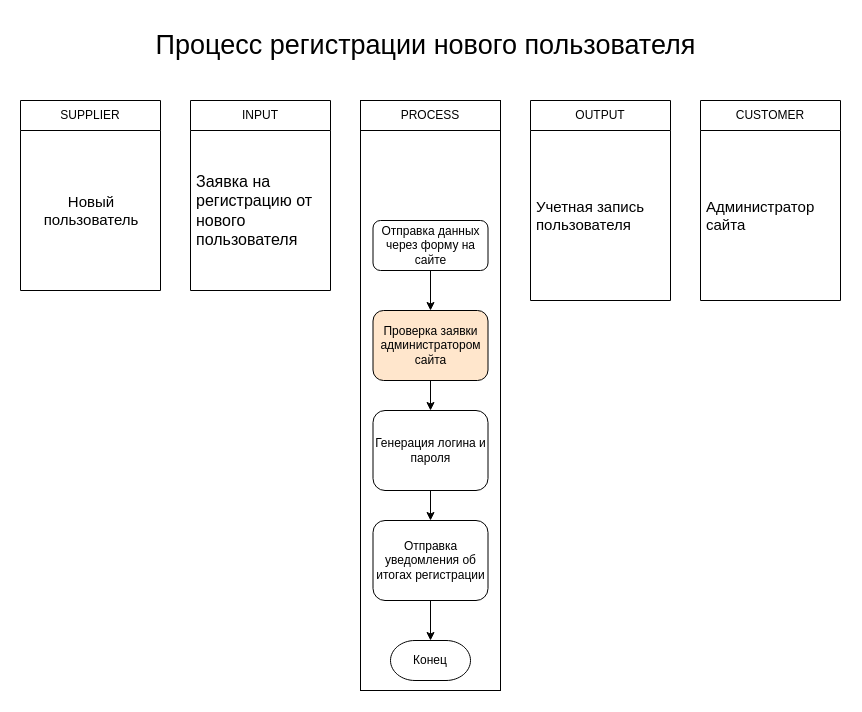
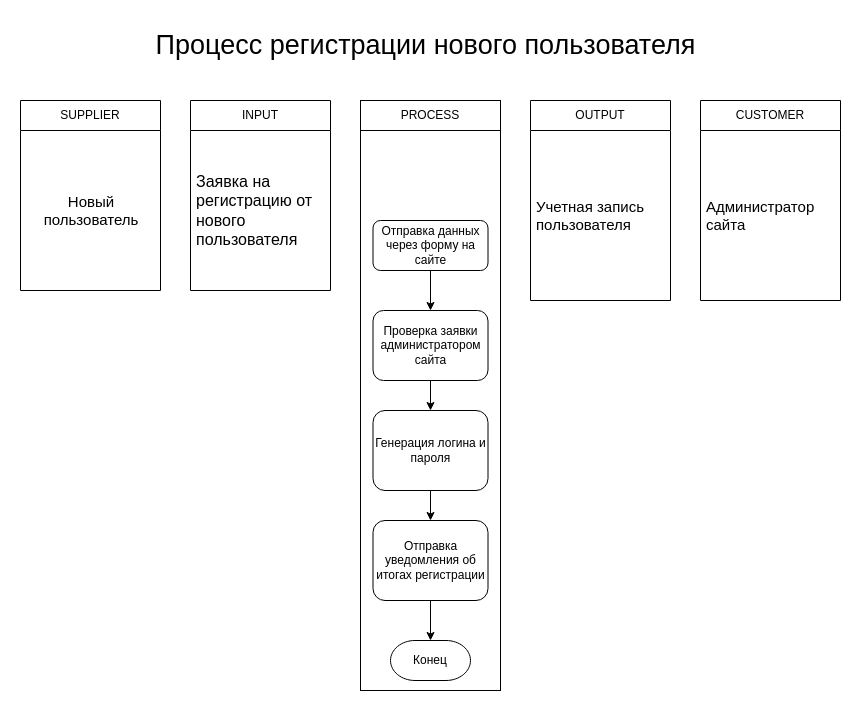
  <mxCell id="0" />
  <mxCell id="1" parent="0" />
  <mxCell id="2" value="" style="rounded=0;whiteSpace=wrap;html=1;fillColor=none;" parent="1" vertex="1"><mxGeometry x="360" y="130" width="140" height="560" as="geometry" /></mxCell>
  <mxCell id="3" value="SUPPLIER" style="swimlane;fontStyle=0;childLayout=stackLayout;horizontal=1;startSize=30;horizontalStack=0;resizeParent=1;resizeParentMax=0;resizeLast=0;collapsible=1;marginBottom=0;whiteSpace=wrap;html=1;" parent="1" vertex="1"><mxGeometry x="20" y="100" width="140" height="190" as="geometry" /></mxCell>
  <mxCell id="4" value="&lt;div style=&quot;text-align: center; font-size: 15px;&quot;&gt;&lt;span style=&quot;background-color: initial; font-size: 15px;&quot;&gt;Новый пользователь&lt;/span&gt;&lt;/div&gt;" style="text;strokeColor=none;fillColor=none;align=left;verticalAlign=middle;spacingLeft=4;spacingRight=4;overflow=hidden;points=[[0,0.5],[1,0.5]];portConstraint=eastwest;rotatable=0;whiteSpace=wrap;html=1;fontSize=15;" parent="3" vertex="1"><mxGeometry y="30" width="140" height="160" as="geometry" /></mxCell>
  <mxCell id="5" value="INPUT" style="swimlane;fontStyle=0;childLayout=stackLayout;horizontal=1;startSize=30;horizontalStack=0;resizeParent=1;resizeParentMax=0;resizeLast=0;collapsible=1;marginBottom=0;whiteSpace=wrap;html=1;" parent="1" vertex="1"><mxGeometry x="190" y="100" width="140" height="190" as="geometry" /></mxCell>
  <mxCell id="6" value="Заявка на регистрацию от нового пользователя" style="text;strokeColor=none;fillColor=none;align=left;verticalAlign=middle;spacingLeft=4;spacingRight=4;overflow=hidden;points=[[0,0.5],[1,0.5]];portConstraint=eastwest;rotatable=0;whiteSpace=wrap;html=1;fontSize=16;" parent="5" vertex="1"><mxGeometry y="30" width="140" height="160" as="geometry" /></mxCell>
  <mxCell id="7" value="CUSTOMER" style="swimlane;fontStyle=0;childLayout=stackLayout;horizontal=1;startSize=30;horizontalStack=0;resizeParent=1;resizeParentMax=0;resizeLast=0;collapsible=1;marginBottom=0;whiteSpace=wrap;html=1;" parent="1" vertex="1"><mxGeometry x="700" y="100" width="140" height="200" as="geometry" /></mxCell>
  <mxCell id="8" value="Администратор сайта" style="text;strokeColor=none;fillColor=none;align=left;verticalAlign=middle;spacingLeft=4;spacingRight=4;overflow=hidden;points=[[0,0.5],[1,0.5]];portConstraint=eastwest;rotatable=0;whiteSpace=wrap;html=1;fontSize=15;" parent="7" vertex="1"><mxGeometry y="30" width="140" height="170" as="geometry" /></mxCell>
  <mxCell id="9" value="OUTPUT" style="swimlane;fontStyle=0;childLayout=stackLayout;horizontal=1;startSize=30;horizontalStack=0;resizeParent=1;resizeParentMax=0;resizeLast=0;collapsible=1;marginBottom=0;whiteSpace=wrap;html=1;" parent="1" vertex="1"><mxGeometry x="530" y="100" width="140" height="200" as="geometry" /></mxCell>
  <mxCell id="10" value="Учетная запись пользователя" style="text;strokeColor=none;fillColor=none;align=left;verticalAlign=middle;spacingLeft=4;spacingRight=4;overflow=hidden;points=[[0,0.5],[1,0.5]];portConstraint=eastwest;rotatable=0;whiteSpace=wrap;html=1;fontSize=15;" parent="9" vertex="1"><mxGeometry y="30" width="140" height="170" as="geometry" /></mxCell>
  <mxCell id="11" value="PROCESS" style="rounded=0;whiteSpace=wrap;html=1;" parent="1" vertex="1"><mxGeometry x="360" y="100" width="140" height="30" as="geometry" /></mxCell>
  <mxCell id="12" value="Процесс регистрации нового пользователя" style="text;html=1;align=center;verticalAlign=middle;resizable=0;points=[];autosize=1;strokeColor=none;fillColor=none;fontSize=27;" parent="1" vertex="1"><mxGeometry x="145" y="20" width="560" height="50" as="geometry" /></mxCell>
  <mxCell id="13" style="edgeStyle=none;html=1;exitX=0.5;exitY=1;exitDx=0;exitDy=0;entryX=0.5;entryY=0;entryDx=0;entryDy=0;" parent="1" source="14" target="16" edge="1"><mxGeometry relative="1" as="geometry" /></mxCell>
  <mxCell id="14" value="&lt;div&gt;Отправка данных через форму на сайте&lt;/div&gt;" style="rounded=1;whiteSpace=wrap;html=1;" parent="1" vertex="1"><mxGeometry x="372.5" y="220" width="115" height="50" as="geometry" /></mxCell>
  <mxCell id="15" style="edgeStyle=none;html=1;exitX=0.5;exitY=1;exitDx=0;exitDy=0;entryX=0.5;entryY=0;entryDx=0;entryDy=0;" parent="1" source="16" target="17" edge="1"><mxGeometry relative="1" as="geometry" /></mxCell>
- <mxCell id="16" value="Проверка заявки администратором сайта" style="rounded=1;whiteSpace=wrap;html=1;fillColor=#ffe6cc;" parent="1" vertex="1"><mxGeometry x="372.5" y="310" width="115" height="70" as="geometry" /></mxCell>
+ <mxCell id="16" value="Проверка заявки администратором сайта" style="rounded=1;whiteSpace=wrap;html=1;" parent="1" vertex="1"><mxGeometry x="372.5" y="310" width="115" height="70" as="geometry" /></mxCell>
  <mxCell id="17" value="Генерация логина и пароля" style="rounded=1;whiteSpace=wrap;html=1;" parent="1" vertex="1"><mxGeometry x="372.5" y="410" width="115" height="80" as="geometry" /></mxCell>
  <mxCell id="18" value="Конец" style="strokeWidth=1;html=1;shape=mxgraph.flowchart.terminator;whiteSpace=wrap;" parent="1" vertex="1"><mxGeometry x="390" y="640" width="80" height="40" as="geometry" /></mxCell>
  <mxCell id="19" value="Отправка уведомления об итогах регистрации" style="rounded=1;whiteSpace=wrap;html=1;" vertex="1" parent="1"><mxGeometry x="372.5" y="520" width="115" height="80" as="geometry" /></mxCell>
  <mxCell id="20" value="" style="endArrow=classic;html=1;rounded=0;entryX=0.5;entryY=0;entryDx=0;entryDy=0;exitX=0.5;exitY=1;exitDx=0;exitDy=0;" edge="1" parent="1" source="17" target="19"><mxGeometry width="50" height="50" relative="1" as="geometry"><mxPoint x="390" y="540" as="sourcePoint" /><mxPoint x="440" y="490" as="targetPoint" /></mxGeometry></mxCell>
  <mxCell id="21" value="" style="endArrow=classic;html=1;rounded=0;entryX=0.5;entryY=0;entryDx=0;entryDy=0;exitX=0.5;exitY=1;exitDx=0;exitDy=0;entryPerimeter=0;" edge="1" parent="1" source="19" target="18"><mxGeometry width="50" height="50" relative="1" as="geometry"><mxPoint x="300" y="470" as="sourcePoint" /><mxPoint x="430" y="640" as="targetPoint" /></mxGeometry></mxCell>
